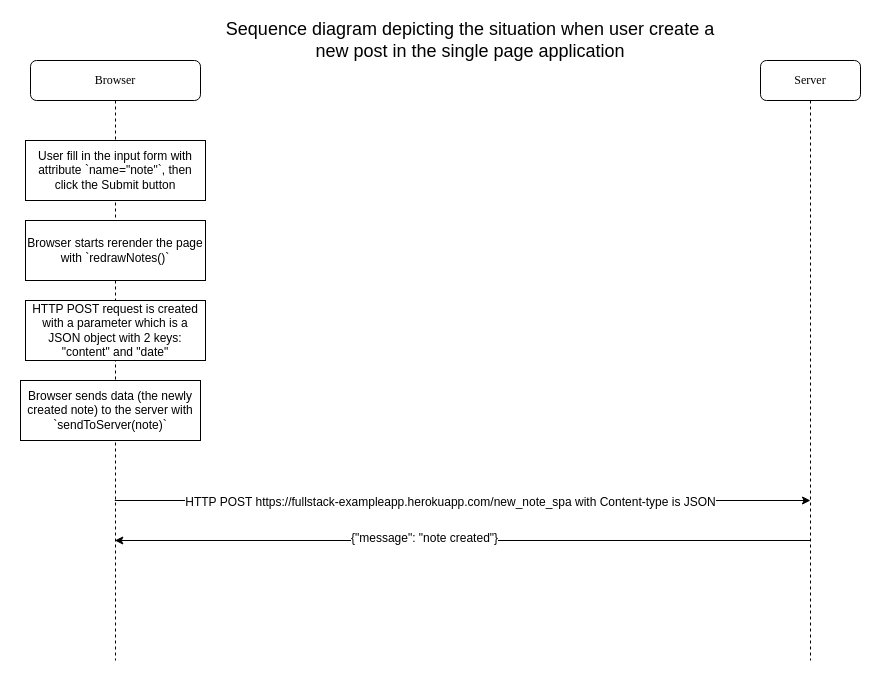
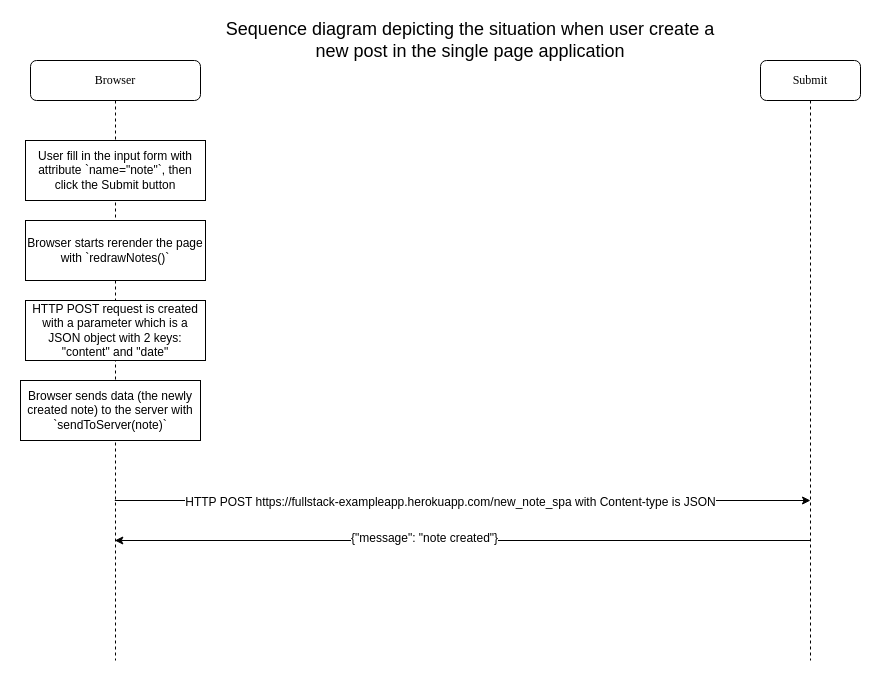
  <mxCell id="0" />
  <mxCell id="1" parent="0" />
  <mxCell id="2" value="Browser" style="shape=umlLifeline;perimeter=lifelinePerimeter;whiteSpace=wrap;html=1;container=1;collapsible=0;recursiveResize=0;outlineConnect=0;rounded=1;shadow=0;comic=0;labelBackgroundColor=none;strokeWidth=1;fontFamily=Verdana;fontSize=12;align=center;" parent="1" vertex="1"><mxGeometry x="30" y="60" width="170" height="600" as="geometry" /></mxCell>
  <mxCell id="3" value="&lt;font style=&quot;font-size: 12px&quot;&gt;User fill in the input form with attribute `name=&quot;note&quot;`, then click the Submit button&lt;/font&gt;" style="rounded=0;whiteSpace=wrap;html=1;" vertex="1" parent="2"><mxGeometry x="-5" y="80" width="180" height="60" as="geometry" /></mxCell>
  <mxCell id="4" value="Browser starts rerender the page with `redrawNotes()`" style="rounded=0;whiteSpace=wrap;html=1;fontSize=12;" vertex="1" parent="2"><mxGeometry x="-5" y="160" width="180" height="60" as="geometry" /></mxCell>
  <mxCell id="5" value="Browser sends data (the newly created note) to the server with `sendToServer(note)`" style="rounded=0;whiteSpace=wrap;html=1;fontSize=12;" vertex="1" parent="2"><mxGeometry x="-10" y="320" width="180" height="60" as="geometry" /></mxCell>
- <mxCell id="6" value="Server" style="shape=umlLifeline;perimeter=lifelinePerimeter;whiteSpace=wrap;html=1;container=1;collapsible=0;recursiveResize=0;outlineConnect=0;rounded=1;shadow=0;comic=0;labelBackgroundColor=none;strokeWidth=1;fontFamily=Verdana;fontSize=12;align=center;" vertex="1" parent="1"><mxGeometry x="760" y="60" width="100" height="600" as="geometry" /></mxCell>
+ <mxCell id="6" value="Submit" style="shape=umlLifeline;perimeter=lifelinePerimeter;whiteSpace=wrap;html=1;container=1;collapsible=0;recursiveResize=0;outlineConnect=0;rounded=1;shadow=0;comic=0;labelBackgroundColor=none;strokeWidth=1;fontFamily=Verdana;fontSize=12;align=center;" vertex="1" parent="1"><mxGeometry x="760" y="60" width="100" height="600" as="geometry" /></mxCell>
  <mxCell id="7" value="&lt;font style=&quot;font-size: 18px&quot;&gt;Sequence diagram depicting the situation when user create a new post in the single page application &lt;/font&gt;" style="text;html=1;strokeColor=none;fillColor=none;align=center;verticalAlign=middle;whiteSpace=wrap;rounded=0;" vertex="1" parent="1"><mxGeometry x="210" y="20" width="520" height="40" as="geometry" /></mxCell>
  <mxCell id="8" value="&lt;font style=&quot;font-size: 12px&quot;&gt;HTTP POST request is created with a parameter which is a JSON object with 2 keys: &quot;content&quot; and &quot;date&quot;&lt;br&gt;&lt;/font&gt;" style="rounded=0;whiteSpace=wrap;html=1;" vertex="1" parent="1"><mxGeometry x="25" y="300" width="180" height="60" as="geometry" /></mxCell>
  <mxCell id="9" value="" style="endArrow=classic;html=1;fontSize=12;" edge="1" parent="1"><mxGeometry width="50" height="50" relative="1" as="geometry"><mxPoint x="114.324" y="500" as="sourcePoint" /><mxPoint x="810" y="500" as="targetPoint" /><Array as="points"><mxPoint x="705" y="500" /></Array></mxGeometry></mxCell>
  <mxCell id="10" value="HTTP POST &lt;span class=&quot;tabpanel-summary-value textbox-input devtools-monospace&quot;&gt;https://fullstack-exampleapp.herokuapp.com/new_note_spa with Content-type is JSON&lt;br&gt;&lt;/span&gt;" style="text;html=1;align=center;verticalAlign=middle;resizable=0;points=[];;labelBackgroundColor=#ffffff;fontSize=12;" vertex="1" connectable="0" parent="9"><mxGeometry x="0.7" y="-256" relative="1" as="geometry"><mxPoint x="-256" y="-255" as="offset" /></mxGeometry></mxCell>
  <mxCell id="11" value="" style="endArrow=classic;html=1;" edge="1" parent="1"><mxGeometry width="50" height="50" relative="1" as="geometry"><mxPoint x="810" y="540" as="sourcePoint" /><mxPoint x="114.324" y="540" as="targetPoint" /></mxGeometry></mxCell>
  <mxCell id="12" value="{&quot;message&quot;: &quot;note created&quot;}" style="text;html=1;align=center;verticalAlign=middle;resizable=0;points=[];;labelBackgroundColor=#ffffff;fontSize=12;" vertex="1" connectable="0" parent="11"><mxGeometry x="0.111" y="-3" relative="1" as="geometry"><mxPoint as="offset" /></mxGeometry></mxCell>
